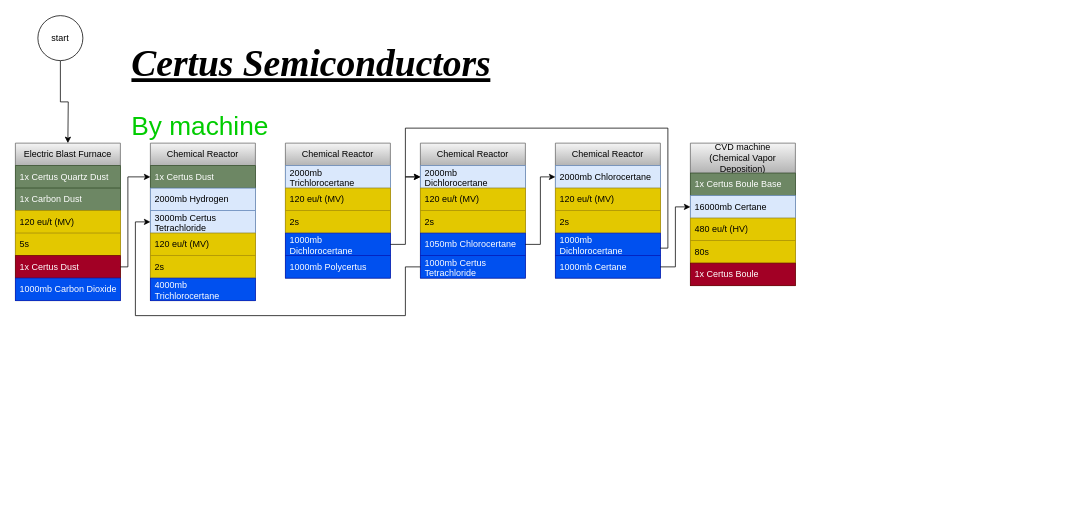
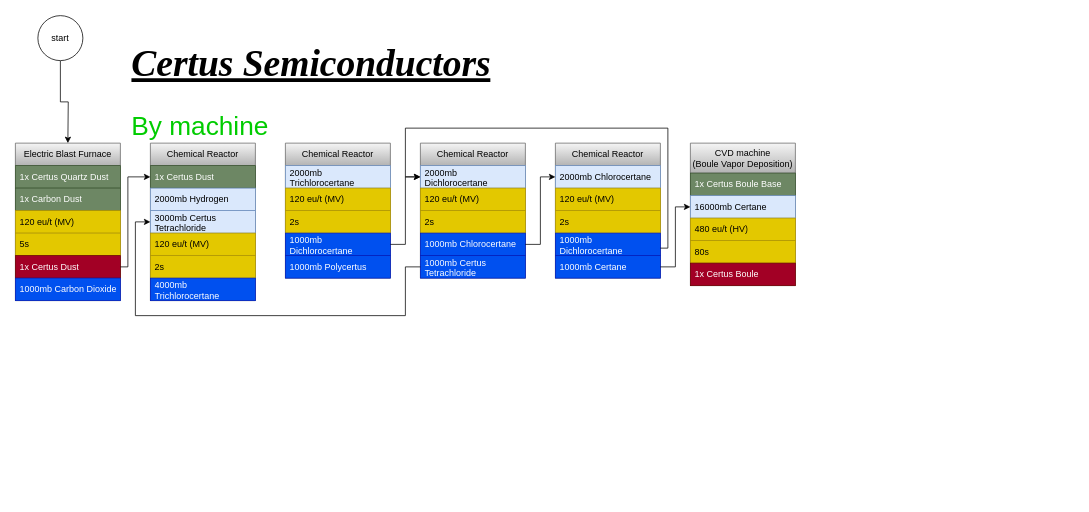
  <mxCell id="0" />
  <mxCell id="1" parent="0" />
  <mxCell id="2" value="Electric Blast Furnace" style="swimlane;fontStyle=0;childLayout=stackLayout;horizontal=1;startSize=30;horizontalStack=0;resizeParent=1;resizeParentMax=0;resizeLast=0;collapsible=1;marginBottom=0;whiteSpace=wrap;html=1;fillColor=#f5f5f5;gradientColor=#b3b3b3;strokeColor=#666666;" parent="1" vertex="1"><mxGeometry x="20" y="190" width="140" height="210" as="geometry" /></mxCell>
  <mxCell id="3" value="1x Certus Quartz Dust" style="text;strokeColor=#3A5431;fillColor=#6d8764;align=left;verticalAlign=middle;spacingLeft=4;spacingRight=4;overflow=hidden;points=[[0,0.5],[1,0.5]];portConstraint=eastwest;rotatable=0;whiteSpace=wrap;html=1;fontColor=#ffffff;" parent="2" vertex="1"><mxGeometry y="30" width="140" height="30" as="geometry" /></mxCell>
  <mxCell id="4" value="1x Carbon Dust" style="text;strokeColor=#3A5431;fillColor=#6d8764;align=left;verticalAlign=middle;spacingLeft=4;spacingRight=4;overflow=hidden;points=[[0,0.5],[1,0.5]];portConstraint=eastwest;rotatable=0;whiteSpace=wrap;html=1;fontColor=#ffffff;" vertex="1" parent="2"><mxGeometry y="60" width="140" height="30" as="geometry" /></mxCell>
  <mxCell id="5" value="120 eu/t (MV)" style="text;strokeColor=#B09500;fillColor=#e3c800;align=left;verticalAlign=middle;spacingLeft=4;spacingRight=4;overflow=hidden;points=[[0,0.5],[1,0.5]];portConstraint=eastwest;rotatable=0;whiteSpace=wrap;html=1;fontColor=#000000;" parent="2" vertex="1"><mxGeometry y="90" width="140" height="30" as="geometry" /></mxCell>
  <mxCell id="6" value="5s" style="text;strokeColor=#B09500;fillColor=#e3c800;align=left;verticalAlign=middle;spacingLeft=4;spacingRight=4;overflow=hidden;points=[[0,0.5],[1,0.5]];portConstraint=eastwest;rotatable=0;whiteSpace=wrap;html=1;fontColor=#000000;" parent="2" vertex="1"><mxGeometry y="120" width="140" height="30" as="geometry" /></mxCell>
  <mxCell id="7" value="1x Certus Dust" style="text;strokeColor=#6F0000;fillColor=#a20025;align=left;verticalAlign=middle;spacingLeft=4;spacingRight=4;overflow=hidden;points=[[0,0.5],[1,0.5]];portConstraint=eastwest;rotatable=0;whiteSpace=wrap;html=1;fontColor=#ffffff;" parent="2" vertex="1"><mxGeometry y="150" width="140" height="30" as="geometry" /></mxCell>
  <mxCell id="8" value="1000mb Carbon Dioxide" style="text;strokeColor=#001DBC;fillColor=#0050ef;align=left;verticalAlign=middle;spacingLeft=4;spacingRight=4;overflow=hidden;points=[[0,0.5],[1,0.5]];portConstraint=eastwest;rotatable=0;whiteSpace=wrap;html=1;fontColor=#ffffff;" parent="2" vertex="1"><mxGeometry y="180" width="140" height="30" as="geometry" /></mxCell>
  <mxCell id="9" style="edgeStyle=orthogonalEdgeStyle;rounded=0;orthogonalLoop=1;jettySize=auto;html=1;" parent="1" source="10" edge="1"><mxGeometry relative="1" as="geometry"><mxPoint x="90" y="190" as="targetPoint" /></mxGeometry></mxCell>
  <mxCell id="10" value="start" style="ellipse;whiteSpace=wrap;html=1;aspect=fixed;" parent="1" vertex="1"><mxGeometry x="50" y="20" width="60" height="60" as="geometry" /></mxCell>
  <mxCell id="11" style="edgeStyle=orthogonalEdgeStyle;rounded=0;orthogonalLoop=1;jettySize=auto;html=1;" parent="1" edge="1"><mxGeometry relative="1" as="geometry"><Array as="points"><mxPoint x="480" y="655" /><mxPoint x="480" y="580" /></Array><mxPoint x="390" y="550" as="sourcePoint" /></mxGeometry></mxCell>
  <mxCell id="12" style="edgeStyle=orthogonalEdgeStyle;rounded=0;orthogonalLoop=1;jettySize=auto;html=1;entryX=0;entryY=0.5;entryDx=0;entryDy=0;" parent="1" edge="1"><mxGeometry relative="1" as="geometry"><Array as="points"><mxPoint x="1430" y="585" /><mxPoint x="1430" y="660" /><mxPoint x="1070" y="660" /><mxPoint x="1070" y="500" /></Array><mxPoint x="1090" y="500" as="targetPoint" /></mxGeometry></mxCell>
  <mxCell id="13" value="&lt;h1 style=&quot;font-size: 50px;&quot;&gt;&lt;i style=&quot;&quot;&gt;&lt;font style=&quot;font-size: 50px;&quot; face=&quot;Georgia&quot;&gt;&lt;u style=&quot;&quot;&gt;Certus Semiconductors&lt;br&gt;&lt;/u&gt;&lt;/font&gt;&lt;/i&gt;&lt;/h1&gt;&lt;p style=&quot;&quot;&gt;&lt;font color=&quot;#00cc00&quot; style=&quot;font-size: 35px;&quot;&gt;By machine&lt;/font&gt;&lt;/p&gt;" style="text;html=1;strokeColor=none;fillColor=none;spacing=5;spacingTop=-20;whiteSpace=wrap;overflow=hidden;rounded=0;" parent="1" vertex="1"><mxGeometry x="170" width="670" height="175" as="geometry" y="30" /></mxCell>
  <mxCell id="14" value="Chemical Reactor" style="swimlane;fontStyle=0;childLayout=stackLayout;horizontal=1;startSize=30;horizontalStack=0;resizeParent=1;resizeParentMax=0;resizeLast=0;collapsible=1;marginBottom=0;whiteSpace=wrap;html=1;fillColor=#f5f5f5;gradientColor=#b3b3b3;strokeColor=#666666;" vertex="1" parent="1"><mxGeometry x="200" y="190" width="140" height="210" as="geometry" /></mxCell>
  <mxCell id="15" value="1x Certus Dust" style="text;strokeColor=#3A5431;fillColor=#6d8764;align=left;verticalAlign=middle;spacingLeft=4;spacingRight=4;overflow=hidden;points=[[0,0.5],[1,0.5]];portConstraint=eastwest;rotatable=0;whiteSpace=wrap;html=1;fontColor=#ffffff;" vertex="1" parent="14"><mxGeometry y="30" width="140" height="30" as="geometry" /></mxCell>
  <mxCell id="16" value="2000mb Hydrogen" style="text;strokeColor=#6c8ebf;fillColor=#dae8fc;align=left;verticalAlign=middle;spacingLeft=4;spacingRight=4;overflow=hidden;points=[[0,0.5],[1,0.5]];portConstraint=eastwest;rotatable=0;whiteSpace=wrap;html=1;" vertex="1" parent="14"><mxGeometry y="60" width="140" height="30" as="geometry" /></mxCell>
  <mxCell id="17" value="3000mb Certus Tetrachloride" style="text;strokeColor=#6c8ebf;fillColor=#dae8fc;align=left;verticalAlign=middle;spacingLeft=4;spacingRight=4;overflow=hidden;points=[[0,0.5],[1,0.5]];portConstraint=eastwest;rotatable=0;whiteSpace=wrap;html=1;" vertex="1" parent="14"><mxGeometry y="90" width="140" height="30" as="geometry" /></mxCell>
  <mxCell id="18" value="120 eu/t (MV)" style="text;strokeColor=#B09500;fillColor=#e3c800;align=left;verticalAlign=middle;spacingLeft=4;spacingRight=4;overflow=hidden;points=[[0,0.5],[1,0.5]];portConstraint=eastwest;rotatable=0;whiteSpace=wrap;html=1;fontColor=#000000;" vertex="1" parent="14"><mxGeometry y="120" width="140" height="30" as="geometry" /></mxCell>
  <mxCell id="19" value="2s" style="text;strokeColor=#B09500;fillColor=#e3c800;align=left;verticalAlign=middle;spacingLeft=4;spacingRight=4;overflow=hidden;points=[[0,0.5],[1,0.5]];portConstraint=eastwest;rotatable=0;whiteSpace=wrap;html=1;fontColor=#000000;" vertex="1" parent="14"><mxGeometry y="150" width="140" height="30" as="geometry" /></mxCell>
  <mxCell id="20" value="4000mb Trichlorocertane" style="text;strokeColor=#001DBC;fillColor=#0050ef;align=left;verticalAlign=middle;spacingLeft=4;spacingRight=4;overflow=hidden;points=[[0,0.5],[1,0.5]];portConstraint=eastwest;rotatable=0;whiteSpace=wrap;html=1;fontColor=#ffffff;" vertex="1" parent="14"><mxGeometry y="180" width="140" height="30" as="geometry" /></mxCell>
  <mxCell id="21" style="edgeStyle=orthogonalEdgeStyle;rounded=0;orthogonalLoop=1;jettySize=auto;html=1;entryX=0;entryY=0.5;entryDx=0;entryDy=0;" edge="1" parent="1" source="7" target="15"><mxGeometry relative="1" as="geometry"><Array as="points"><mxPoint x="170" y="355" /><mxPoint x="170" y="235" /></Array></mxGeometry></mxCell>
  <mxCell id="22" value="Chemical Reactor" style="swimlane;fontStyle=0;childLayout=stackLayout;horizontal=1;startSize=30;horizontalStack=0;resizeParent=1;resizeParentMax=0;resizeLast=0;collapsible=1;marginBottom=0;whiteSpace=wrap;html=1;fillColor=#f5f5f5;gradientColor=#b3b3b3;strokeColor=#666666;" vertex="1" parent="1"><mxGeometry x="380" y="190" width="140" height="180" as="geometry" /></mxCell>
  <mxCell id="23" value="2000mb Trichlorocertane" style="text;strokeColor=#6c8ebf;fillColor=#dae8fc;align=left;verticalAlign=middle;spacingLeft=4;spacingRight=4;overflow=hidden;points=[[0,0.5],[1,0.5]];portConstraint=eastwest;rotatable=0;whiteSpace=wrap;html=1;" vertex="1" parent="22"><mxGeometry y="30" width="140" height="30" as="geometry" /></mxCell>
  <mxCell id="24" value="120 eu/t (MV)" style="text;strokeColor=#B09500;fillColor=#e3c800;align=left;verticalAlign=middle;spacingLeft=4;spacingRight=4;overflow=hidden;points=[[0,0.5],[1,0.5]];portConstraint=eastwest;rotatable=0;whiteSpace=wrap;html=1;fontColor=#000000;" vertex="1" parent="22"><mxGeometry y="60" width="140" height="30" as="geometry" /></mxCell>
  <mxCell id="25" value="2s" style="text;strokeColor=#B09500;fillColor=#e3c800;align=left;verticalAlign=middle;spacingLeft=4;spacingRight=4;overflow=hidden;points=[[0,0.5],[1,0.5]];portConstraint=eastwest;rotatable=0;whiteSpace=wrap;html=1;fontColor=#000000;" vertex="1" parent="22"><mxGeometry y="90" width="140" height="30" as="geometry" /></mxCell>
  <mxCell id="26" value="1000mb Dichlorocertane" style="text;strokeColor=#001DBC;fillColor=#0050ef;align=left;verticalAlign=middle;spacingLeft=4;spacingRight=4;overflow=hidden;points=[[0,0.5],[1,0.5]];portConstraint=eastwest;rotatable=0;whiteSpace=wrap;html=1;fontColor=#ffffff;" vertex="1" parent="22"><mxGeometry y="120" width="140" height="30" as="geometry" /></mxCell>
  <mxCell id="27" value="1000mb Polycertus" style="text;strokeColor=#001DBC;fillColor=#0050ef;align=left;verticalAlign=middle;spacingLeft=4;spacingRight=4;overflow=hidden;points=[[0,0.5],[1,0.5]];portConstraint=eastwest;rotatable=0;whiteSpace=wrap;html=1;fontColor=#ffffff;" vertex="1" parent="22"><mxGeometry y="150" width="140" height="30" as="geometry" /></mxCell>
  <mxCell id="28" value="Chemical Reactor" style="swimlane;fontStyle=0;childLayout=stackLayout;horizontal=1;startSize=30;horizontalStack=0;resizeParent=1;resizeParentMax=0;resizeLast=0;collapsible=1;marginBottom=0;whiteSpace=wrap;html=1;fillColor=#f5f5f5;gradientColor=#b3b3b3;strokeColor=#666666;" vertex="1" parent="1"><mxGeometry x="560" y="190" width="140" height="180" as="geometry" /></mxCell>
  <mxCell id="29" value="2000mb Dichlorocertane" style="text;strokeColor=#6c8ebf;fillColor=#dae8fc;align=left;verticalAlign=middle;spacingLeft=4;spacingRight=4;overflow=hidden;points=[[0,0.5],[1,0.5]];portConstraint=eastwest;rotatable=0;whiteSpace=wrap;html=1;" vertex="1" parent="28"><mxGeometry y="30" width="140" height="30" as="geometry" /></mxCell>
  <mxCell id="30" value="120 eu/t (MV)" style="text;strokeColor=#B09500;fillColor=#e3c800;align=left;verticalAlign=middle;spacingLeft=4;spacingRight=4;overflow=hidden;points=[[0,0.5],[1,0.5]];portConstraint=eastwest;rotatable=0;whiteSpace=wrap;html=1;fontColor=#000000;" vertex="1" parent="28"><mxGeometry y="60" width="140" height="30" as="geometry" /></mxCell>
  <mxCell id="31" value="2s" style="text;strokeColor=#B09500;fillColor=#e3c800;align=left;verticalAlign=middle;spacingLeft=4;spacingRight=4;overflow=hidden;points=[[0,0.5],[1,0.5]];portConstraint=eastwest;rotatable=0;whiteSpace=wrap;html=1;fontColor=#000000;" vertex="1" parent="28"><mxGeometry y="90" width="140" height="30" as="geometry" /></mxCell>
- <mxCell id="32" value="1050mb Chlorocertane" style="text;strokeColor=#001DBC;fillColor=#0050ef;align=left;verticalAlign=middle;spacingLeft=4;spacingRight=4;overflow=hidden;points=[[0,0.5],[1,0.5]];portConstraint=eastwest;rotatable=0;whiteSpace=wrap;html=1;fontColor=#ffffff;" vertex="1" parent="28"><mxGeometry y="120" width="140" height="30" as="geometry" /></mxCell>
+ <mxCell id="32" value="1000mb Chlorocertane" style="text;strokeColor=#001DBC;fillColor=#0050ef;align=left;verticalAlign=middle;spacingLeft=4;spacingRight=4;overflow=hidden;points=[[0,0.5],[1,0.5]];portConstraint=eastwest;rotatable=0;whiteSpace=wrap;html=1;fontColor=#ffffff;" vertex="1" parent="28"><mxGeometry y="120" width="140" height="30" as="geometry" /></mxCell>
  <mxCell id="33" value="1000mb Certus Tetrachloride" style="text;strokeColor=#001DBC;fillColor=#0050ef;align=left;verticalAlign=middle;spacingLeft=4;spacingRight=4;overflow=hidden;points=[[0,0.5],[1,0.5]];portConstraint=eastwest;rotatable=0;whiteSpace=wrap;html=1;fontColor=#ffffff;" vertex="1" parent="28"><mxGeometry y="150" width="140" height="30" as="geometry" /></mxCell>
  <mxCell id="34" style="edgeStyle=orthogonalEdgeStyle;rounded=0;orthogonalLoop=1;jettySize=auto;html=1;entryX=0;entryY=0.5;entryDx=0;entryDy=0;" edge="1" parent="1" source="26" target="29"><mxGeometry relative="1" as="geometry" /></mxCell>
  <mxCell id="35" style="edgeStyle=orthogonalEdgeStyle;rounded=0;orthogonalLoop=1;jettySize=auto;html=1;entryX=0;entryY=0.5;entryDx=0;entryDy=0;" edge="1" parent="1" source="33" target="17"><mxGeometry relative="1" as="geometry"><Array as="points"><mxPoint x="540" y="355" /><mxPoint x="540" y="420" /><mxPoint x="180" y="420" /><mxPoint x="180" y="295" /></Array></mxGeometry></mxCell>
  <mxCell id="36" value="Chemical Reactor" style="swimlane;fontStyle=0;childLayout=stackLayout;horizontal=1;startSize=30;horizontalStack=0;resizeParent=1;resizeParentMax=0;resizeLast=0;collapsible=1;marginBottom=0;whiteSpace=wrap;html=1;fillColor=#f5f5f5;gradientColor=#b3b3b3;strokeColor=#666666;" vertex="1" parent="1"><mxGeometry x="740" y="190" width="140" height="180" as="geometry" /></mxCell>
  <mxCell id="37" value="2000mb Chlorocertane" style="text;strokeColor=#6c8ebf;fillColor=#dae8fc;align=left;verticalAlign=middle;spacingLeft=4;spacingRight=4;overflow=hidden;points=[[0,0.5],[1,0.5]];portConstraint=eastwest;rotatable=0;whiteSpace=wrap;html=1;" vertex="1" parent="36"><mxGeometry y="30" width="140" height="30" as="geometry" /></mxCell>
  <mxCell id="38" value="120 eu/t (MV)" style="text;strokeColor=#B09500;fillColor=#e3c800;align=left;verticalAlign=middle;spacingLeft=4;spacingRight=4;overflow=hidden;points=[[0,0.5],[1,0.5]];portConstraint=eastwest;rotatable=0;whiteSpace=wrap;html=1;fontColor=#000000;" vertex="1" parent="36"><mxGeometry y="60" width="140" height="30" as="geometry" /></mxCell>
  <mxCell id="39" value="2s" style="text;strokeColor=#B09500;fillColor=#e3c800;align=left;verticalAlign=middle;spacingLeft=4;spacingRight=4;overflow=hidden;points=[[0,0.5],[1,0.5]];portConstraint=eastwest;rotatable=0;whiteSpace=wrap;html=1;fontColor=#000000;" vertex="1" parent="36"><mxGeometry y="90" width="140" height="30" as="geometry" /></mxCell>
  <mxCell id="40" value="1000mb Dichlorocertane" style="text;strokeColor=#001DBC;fillColor=#0050ef;align=left;verticalAlign=middle;spacingLeft=4;spacingRight=4;overflow=hidden;points=[[0,0.5],[1,0.5]];portConstraint=eastwest;rotatable=0;whiteSpace=wrap;html=1;fontColor=#ffffff;" vertex="1" parent="36"><mxGeometry y="120" width="140" height="30" as="geometry" /></mxCell>
  <mxCell id="41" value="1000mb Certane" style="text;strokeColor=#001DBC;fillColor=#0050ef;align=left;verticalAlign=middle;spacingLeft=4;spacingRight=4;overflow=hidden;points=[[0,0.5],[1,0.5]];portConstraint=eastwest;rotatable=0;whiteSpace=wrap;html=1;fontColor=#ffffff;" vertex="1" parent="36"><mxGeometry y="150" width="140" height="30" as="geometry" /></mxCell>
  <mxCell id="42" style="edgeStyle=orthogonalEdgeStyle;rounded=0;orthogonalLoop=1;jettySize=auto;html=1;entryX=0;entryY=0.5;entryDx=0;entryDy=0;" edge="1" parent="1" source="32" target="37"><mxGeometry relative="1" as="geometry" /></mxCell>
  <mxCell id="43" style="edgeStyle=orthogonalEdgeStyle;rounded=0;orthogonalLoop=1;jettySize=auto;html=1;entryX=0;entryY=0.25;entryDx=0;entryDy=0;" edge="1" parent="1" source="40" target="28"><mxGeometry relative="1" as="geometry"><Array as="points"><mxPoint x="890" y="330" /><mxPoint x="890" y="170" /><mxPoint x="540" y="170" /><mxPoint x="540" y="235" /></Array></mxGeometry></mxCell>
- <mxCell id="44" value="CVD machine&lt;br&gt;(Chemical Vapor Deposition)" style="swimlane;fontStyle=0;childLayout=stackLayout;horizontal=1;startSize=40;horizontalStack=0;resizeParent=1;resizeParentMax=0;resizeLast=0;collapsible=1;marginBottom=0;whiteSpace=wrap;html=1;fillColor=#f5f5f5;gradientColor=#b3b3b3;strokeColor=#666666;" vertex="1" parent="1"><mxGeometry x="920" y="190" width="140" height="190" as="geometry" /></mxCell>
+ <mxCell id="44" value="CVD machine&lt;br&gt;(Boule Vapor Deposition)" style="swimlane;fontStyle=0;childLayout=stackLayout;horizontal=1;startSize=40;horizontalStack=0;resizeParent=1;resizeParentMax=0;resizeLast=0;collapsible=1;marginBottom=0;whiteSpace=wrap;html=1;fillColor=#f5f5f5;gradientColor=#b3b3b3;strokeColor=#666666;" vertex="1" parent="1"><mxGeometry x="920" y="190" width="140" height="190" as="geometry" /></mxCell>
  <mxCell id="45" value="1x Certus Boule Base" style="text;strokeColor=#3A5431;fillColor=#6d8764;align=left;verticalAlign=middle;spacingLeft=4;spacingRight=4;overflow=hidden;points=[[0,0.5],[1,0.5]];portConstraint=eastwest;rotatable=0;whiteSpace=wrap;html=1;fontColor=#ffffff;" vertex="1" parent="44"><mxGeometry y="40" width="140" height="30" as="geometry" /></mxCell>
  <mxCell id="46" value="16000mb Certane" style="text;strokeColor=#6c8ebf;fillColor=#dae8fc;align=left;verticalAlign=middle;spacingLeft=4;spacingRight=4;overflow=hidden;points=[[0,0.5],[1,0.5]];portConstraint=eastwest;rotatable=0;whiteSpace=wrap;html=1;" vertex="1" parent="44"><mxGeometry y="70" width="140" height="30" as="geometry" /></mxCell>
  <mxCell id="47" value="480 eu/t (HV)" style="text;strokeColor=#B09500;fillColor=#e3c800;align=left;verticalAlign=middle;spacingLeft=4;spacingRight=4;overflow=hidden;points=[[0,0.5],[1,0.5]];portConstraint=eastwest;rotatable=0;whiteSpace=wrap;html=1;fontColor=#000000;" vertex="1" parent="44"><mxGeometry y="100" width="140" height="30" as="geometry" /></mxCell>
  <mxCell id="48" value="80s" style="text;strokeColor=#B09500;fillColor=#e3c800;align=left;verticalAlign=middle;spacingLeft=4;spacingRight=4;overflow=hidden;points=[[0,0.5],[1,0.5]];portConstraint=eastwest;rotatable=0;whiteSpace=wrap;html=1;fontColor=#000000;" vertex="1" parent="44"><mxGeometry y="130" width="140" height="30" as="geometry" /></mxCell>
  <mxCell id="49" value="1x Certus Boule" style="text;strokeColor=#6F0000;fillColor=#a20025;align=left;verticalAlign=middle;spacingLeft=4;spacingRight=4;overflow=hidden;points=[[0,0.5],[1,0.5]];portConstraint=eastwest;rotatable=0;whiteSpace=wrap;html=1;fontColor=#ffffff;" vertex="1" parent="44"><mxGeometry y="160" width="140" height="30" as="geometry" /></mxCell>
  <mxCell id="50" style="edgeStyle=orthogonalEdgeStyle;rounded=0;orthogonalLoop=1;jettySize=auto;html=1;entryX=0;entryY=0.5;entryDx=0;entryDy=0;" edge="1" parent="1" source="41" target="46"><mxGeometry relative="1" as="geometry"><Array as="points"><mxPoint x="900" y="355" /><mxPoint x="900" y="275" /></Array></mxGeometry></mxCell>
